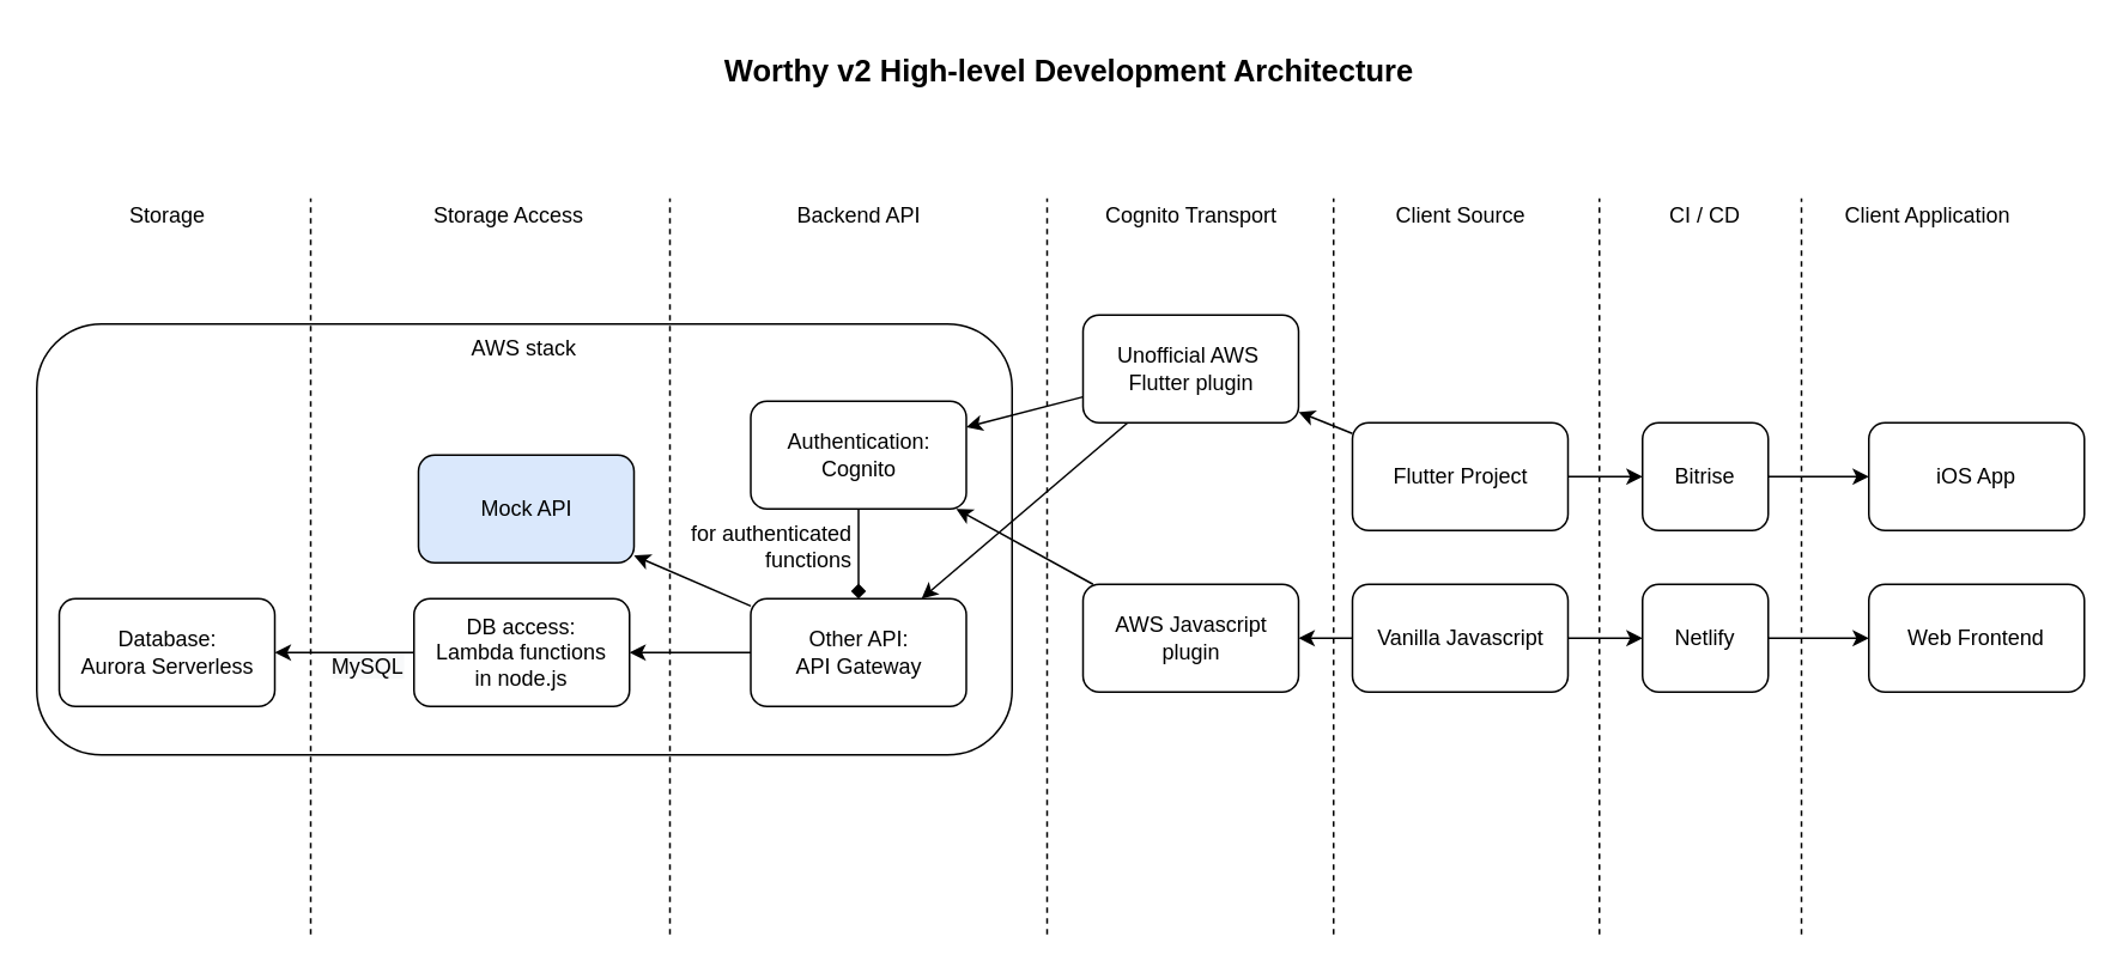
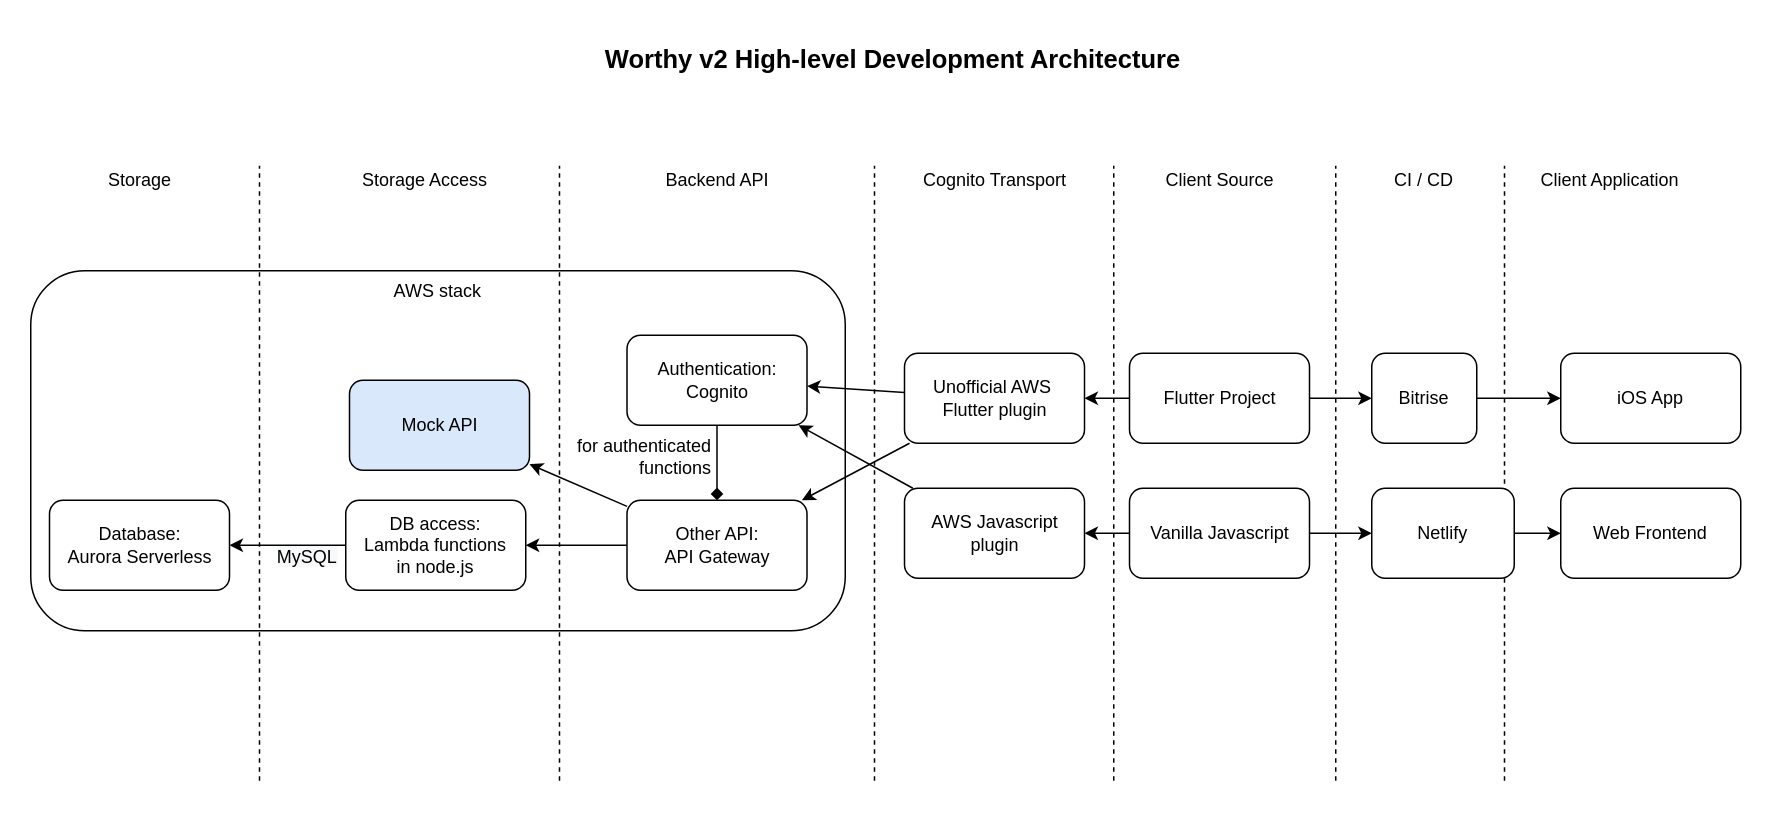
  <mxCell id="0" />
  <mxCell id="1" parent="0" />
  <mxCell id="2" value="" style="endArrow=none;dashed=1;html=1;" edge="1" parent="1"><mxGeometry width="50" height="50" relative="1" as="geometry"><mxPoint x="582.5" y="520" as="sourcePoint" /><mxPoint x="582.5" y="110" as="targetPoint" /></mxGeometry></mxCell>
  <mxCell id="3" value="" style="endArrow=none;dashed=1;html=1;" edge="1" parent="1"><mxGeometry width="50" height="50" relative="1" as="geometry"><mxPoint x="742" y="520" as="sourcePoint" /><mxPoint x="742" y="110" as="targetPoint" /></mxGeometry></mxCell>
  <mxCell id="4" value="" style="endArrow=none;dashed=1;html=1;" edge="1" parent="1"><mxGeometry width="50" height="50" relative="1" as="geometry"><mxPoint x="890" y="520" as="sourcePoint" /><mxPoint x="890" y="110" as="targetPoint" /></mxGeometry></mxCell>
  <mxCell id="5" value="" style="endArrow=none;dashed=1;html=1;" edge="1" parent="1"><mxGeometry width="50" height="50" relative="1" as="geometry"><mxPoint x="372.5" y="520" as="sourcePoint" /><mxPoint x="372.5" y="110" as="targetPoint" /></mxGeometry></mxCell>
  <mxCell id="6" value="" style="endArrow=none;dashed=1;html=1;" edge="1" parent="1"><mxGeometry width="50" height="50" relative="1" as="geometry"><mxPoint x="172.5" y="520" as="sourcePoint" /><mxPoint x="172.5" y="110" as="targetPoint" /></mxGeometry></mxCell>
  <mxCell id="7" value="&lt;span style=&quot;white-space: normal&quot;&gt;AWS stack&lt;/span&gt;" style="rounded=1;whiteSpace=wrap;html=1;labelBackgroundColor=none;align=center;fillColor=none;verticalAlign=top;movable=1;resizable=1;rotatable=1;deletable=1;editable=1;connectable=1;" vertex="1" parent="1"><mxGeometry x="20" y="180" width="543" height="240" as="geometry" /></mxCell>
  <mxCell id="8" value="" style="edgeStyle=none;rounded=0;orthogonalLoop=1;jettySize=auto;html=1;" edge="1" parent="1" source="10" target="11"><mxGeometry relative="1" as="geometry" /></mxCell>
  <mxCell id="9" value="&lt;span style=&quot;white-space: normal ; background-color: rgb(248 , 249 , 250)&quot;&gt;MySQL&lt;br&gt;&lt;/span&gt;" style="text;html=1;resizable=0;points=[];align=center;verticalAlign=middle;labelBackgroundColor=#ffffff;" vertex="1" connectable="0" parent="8"><mxGeometry x="-0.093" y="-4" relative="1" as="geometry"><mxPoint x="8" y="11" as="offset" /></mxGeometry></mxCell>
  <mxCell id="10" value="DB access:&lt;br&gt;Lambda functions&lt;br&gt;in node.js" style="rounded=1;whiteSpace=wrap;html=1;" vertex="1" parent="1"><mxGeometry x="230" y="333" width="120" height="60" as="geometry" /></mxCell>
  <mxCell id="11" value="Database:&lt;br&gt;Aurora Serverless" style="rounded=1;whiteSpace=wrap;html=1;" vertex="1" parent="1"><mxGeometry x="32.5" y="333" width="120" height="60" as="geometry" /></mxCell>
  <mxCell id="12" value="" style="rounded=0;orthogonalLoop=1;jettySize=auto;html=1;" edge="1" parent="1" source="24" target="16"><mxGeometry relative="1" as="geometry" /></mxCell>
  <mxCell id="13" value="iOS App" style="rounded=1;whiteSpace=wrap;html=1;" vertex="1" parent="1"><mxGeometry x="1040" y="235" width="120" height="60" as="geometry" /></mxCell>
  <mxCell id="14" value="" style="edgeStyle=none;rounded=0;orthogonalLoop=1;jettySize=auto;html=1;endArrow=diamond;" edge="1" parent="1" source="16" target="27"><mxGeometry relative="1" as="geometry" /></mxCell>
  <mxCell id="15" value="for authenticated&lt;br&gt;functions" style="text;html=1;resizable=0;points=[];align=right;verticalAlign=middle;labelBackgroundColor=none;" vertex="1" connectable="0" parent="14"><mxGeometry x="-0.2" y="1" relative="1" as="geometry"><mxPoint x="-5" as="offset" /></mxGeometry></mxCell>
  <mxCell id="16" value="Authentication: Cognito" style="rounded=1;whiteSpace=wrap;html=1;" vertex="1" parent="1"><mxGeometry x="417.5" y="223" width="120" height="60" as="geometry" /></mxCell>
  <mxCell id="17" value="" style="edgeStyle=none;rounded=0;orthogonalLoop=1;jettySize=auto;html=1;" edge="1" parent="1" source="19" target="29"><mxGeometry relative="1" as="geometry" /></mxCell>
  <mxCell id="18" value="" style="edgeStyle=orthogonalEdgeStyle;rounded=0;orthogonalLoop=1;jettySize=auto;html=1;fontSize=17;" edge="1" parent="1" source="19" target="45"><mxGeometry relative="1" as="geometry" /></mxCell>
  <mxCell id="19" value="Vanilla Javascript" style="rounded=1;whiteSpace=wrap;html=1;" vertex="1" parent="1"><mxGeometry x="752.5" y="325" width="120" height="60" as="geometry" /></mxCell>
  <mxCell id="20" value="Web Frontend" style="rounded=1;whiteSpace=wrap;html=1;" vertex="1" parent="1"><mxGeometry x="1040" y="325" width="120" height="60" as="geometry" /></mxCell>
  <mxCell id="21" value="" style="edgeStyle=none;rounded=0;orthogonalLoop=1;jettySize=auto;html=1;" edge="1" parent="1" source="24" target="27"><mxGeometry relative="1" as="geometry" /></mxCell>
  <mxCell id="22" value="" style="edgeStyle=none;rounded=0;orthogonalLoop=1;jettySize=auto;html=1;" edge="1" parent="1" source="23" target="24"><mxGeometry relative="1" as="geometry" /></mxCell>
  <mxCell id="23" value="Flutter Project" style="rounded=1;whiteSpace=wrap;html=1;" vertex="1" parent="1"><mxGeometry x="752.5" y="235" width="120" height="60" as="geometry" /></mxCell>
- <mxCell id="24" value="&lt;span style=&quot;white-space: nowrap&quot;&gt;Unofficial AWS&amp;nbsp;&lt;/span&gt;&lt;br style=&quot;white-space: nowrap&quot;&gt;&lt;span style=&quot;white-space: nowrap&quot;&gt;Flutter plugin&lt;/span&gt;" style="rounded=1;whiteSpace=wrap;html=1;" vertex="1" parent="1"><mxGeometry x="602.5" y="175" width="120" height="60" as="geometry" /></mxCell>
+ <mxCell id="24" value="&lt;span style=&quot;white-space: nowrap&quot;&gt;Unofficial AWS&amp;nbsp;&lt;/span&gt;&lt;br style=&quot;white-space: nowrap&quot;&gt;&lt;span style=&quot;white-space: nowrap&quot;&gt;Flutter plugin&lt;/span&gt;" style="rounded=1;whiteSpace=wrap;html=1;" vertex="1" parent="1"><mxGeometry x="602.5" y="235" width="120" height="60" as="geometry" /></mxCell>
  <mxCell id="25" value="" style="edgeStyle=none;rounded=0;orthogonalLoop=1;jettySize=auto;html=1;" edge="1" parent="1" source="27" target="37"><mxGeometry relative="1" as="geometry" /></mxCell>
  <mxCell id="26" style="edgeStyle=orthogonalEdgeStyle;rounded=0;orthogonalLoop=1;jettySize=auto;html=1;exitX=0;exitY=0.5;exitDx=0;exitDy=0;entryX=1;entryY=0.5;entryDx=0;entryDy=0;" edge="1" parent="1" source="27" target="10"><mxGeometry relative="1" as="geometry" /></mxCell>
  <mxCell id="27" value="Other API:&lt;br&gt;API Gateway" style="rounded=1;whiteSpace=wrap;html=1;" vertex="1" parent="1"><mxGeometry x="417.5" y="333" width="120" height="60" as="geometry" /></mxCell>
  <mxCell id="28" value="" style="endArrow=classic;html=1;" edge="1" parent="1" source="23" target="43"><mxGeometry width="50" height="50" relative="1" as="geometry"><mxPoint x="962.5" y="165" as="sourcePoint" /><mxPoint x="1012.5" y="115" as="targetPoint" /></mxGeometry></mxCell>
  <mxCell id="29" value="&lt;span style=&quot;white-space: nowrap&quot;&gt;AWS Javascript&lt;/span&gt;&lt;br style=&quot;white-space: nowrap&quot;&gt;&lt;span style=&quot;white-space: nowrap&quot;&gt;plugin&lt;/span&gt;" style="rounded=1;whiteSpace=wrap;html=1;" vertex="1" parent="1"><mxGeometry x="602.5" y="325" width="120" height="60" as="geometry" /></mxCell>
  <mxCell id="30" value="" style="edgeStyle=none;rounded=0;orthogonalLoop=1;jettySize=auto;html=1;" edge="1" parent="1" source="29" target="16"><mxGeometry relative="1" as="geometry"><mxPoint x="622.5" y="306.081" as="sourcePoint" /><mxPoint x="557.5" y="328.919" as="targetPoint" /></mxGeometry></mxCell>
  <mxCell id="31" style="edgeStyle=none;rounded=0;orthogonalLoop=1;jettySize=auto;html=1;exitX=0.5;exitY=1;exitDx=0;exitDy=0;" edge="1" parent="1"><mxGeometry relative="1" as="geometry"><mxPoint x="282.5" y="420" as="sourcePoint" /><mxPoint x="282.5" y="420" as="targetPoint" /></mxGeometry></mxCell>
  <mxCell id="32" value="Client Application" style="text;html=1;strokeColor=none;fillColor=none;align=center;verticalAlign=middle;whiteSpace=wrap;rounded=0;labelBackgroundColor=none;" vertex="1" parent="1"><mxGeometry x="1017.5" y="110" width="110" height="20" as="geometry" /></mxCell>
  <mxCell id="33" value="Client Source" style="text;html=1;strokeColor=none;fillColor=none;align=center;verticalAlign=middle;whiteSpace=wrap;rounded=0;labelBackgroundColor=none;" vertex="1" parent="1"><mxGeometry x="763.5" y="110" width="98" height="20" as="geometry" /></mxCell>
  <mxCell id="34" value="Cognito Transport" style="text;html=1;strokeColor=none;fillColor=none;align=center;verticalAlign=middle;whiteSpace=wrap;rounded=0;labelBackgroundColor=none;" vertex="1" parent="1"><mxGeometry x="597.5" y="110" width="130" height="20" as="geometry" /></mxCell>
  <mxCell id="35" value="Backend API" style="text;html=1;strokeColor=none;fillColor=none;align=center;verticalAlign=middle;whiteSpace=wrap;rounded=0;labelBackgroundColor=none;" vertex="1" parent="1"><mxGeometry x="412.5" y="110" width="130" height="20" as="geometry" /></mxCell>
  <mxCell id="36" value="Storage Access" style="text;html=1;strokeColor=none;fillColor=none;align=center;verticalAlign=middle;whiteSpace=wrap;rounded=0;labelBackgroundColor=none;" vertex="1" parent="1"><mxGeometry x="217.5" y="110" width="130" height="20" as="geometry" /></mxCell>
  <mxCell id="37" value="Mock API" style="rounded=1;whiteSpace=wrap;html=1;fillColor=#dae8fc;" vertex="1" parent="1"><mxGeometry x="232.5" y="253" width="120" height="60" as="geometry" /></mxCell>
  <mxCell id="38" value="Storage" style="text;html=1;strokeColor=none;fillColor=none;align=center;verticalAlign=middle;whiteSpace=wrap;rounded=0;labelBackgroundColor=none;" vertex="1" parent="1"><mxGeometry x="27.5" y="110" width="130" height="20" as="geometry" /></mxCell>
  <mxCell id="39" value="Worthy v2 High-level Development Architecture" style="text;html=1;strokeColor=none;fillColor=none;align=center;verticalAlign=middle;whiteSpace=wrap;rounded=0;labelBackgroundColor=none;fontSize=17;fontStyle=1" vertex="1" parent="1"><mxGeometry x="30" y="20" width="1130" height="40" as="geometry" /></mxCell>
  <mxCell id="40" value="" style="endArrow=none;dashed=1;html=1;" edge="1" parent="1"><mxGeometry width="50" height="50" relative="1" as="geometry"><mxPoint x="1002.5" y="520" as="sourcePoint" /><mxPoint x="1002.5" y="110" as="targetPoint" /></mxGeometry></mxCell>
  <mxCell id="41" value="CI / CD" style="text;html=1;strokeColor=none;fillColor=none;align=center;verticalAlign=middle;whiteSpace=wrap;rounded=0;labelBackgroundColor=none;" vertex="1" parent="1"><mxGeometry x="900" y="110" width="98" height="20" as="geometry" /></mxCell>
  <mxCell id="42" value="" style="edgeStyle=orthogonalEdgeStyle;rounded=0;orthogonalLoop=1;jettySize=auto;html=1;fontSize=17;" edge="1" parent="1" source="43" target="13"><mxGeometry relative="1" as="geometry" /></mxCell>
  <mxCell id="43" value="Bitrise" style="rounded=1;whiteSpace=wrap;html=1;" vertex="1" parent="1"><mxGeometry x="914" y="235" width="70" height="60" as="geometry" /></mxCell>
  <mxCell id="44" value="" style="edgeStyle=orthogonalEdgeStyle;rounded=0;orthogonalLoop=1;jettySize=auto;html=1;fontSize=17;" edge="1" parent="1" source="45" target="20"><mxGeometry relative="1" as="geometry" /></mxCell>
- <mxCell id="45" value="Netlify" style="rounded=1;whiteSpace=wrap;html=1;" vertex="1" parent="1"><mxGeometry x="914" y="325" width="70" height="60" as="geometry" /></mxCell>
+ <mxCell id="45" value="Netlify" style="rounded=1;whiteSpace=wrap;html=1;" vertex="1" parent="1"><mxGeometry x="914" y="325" width="95" height="60" as="geometry" /></mxCell>
